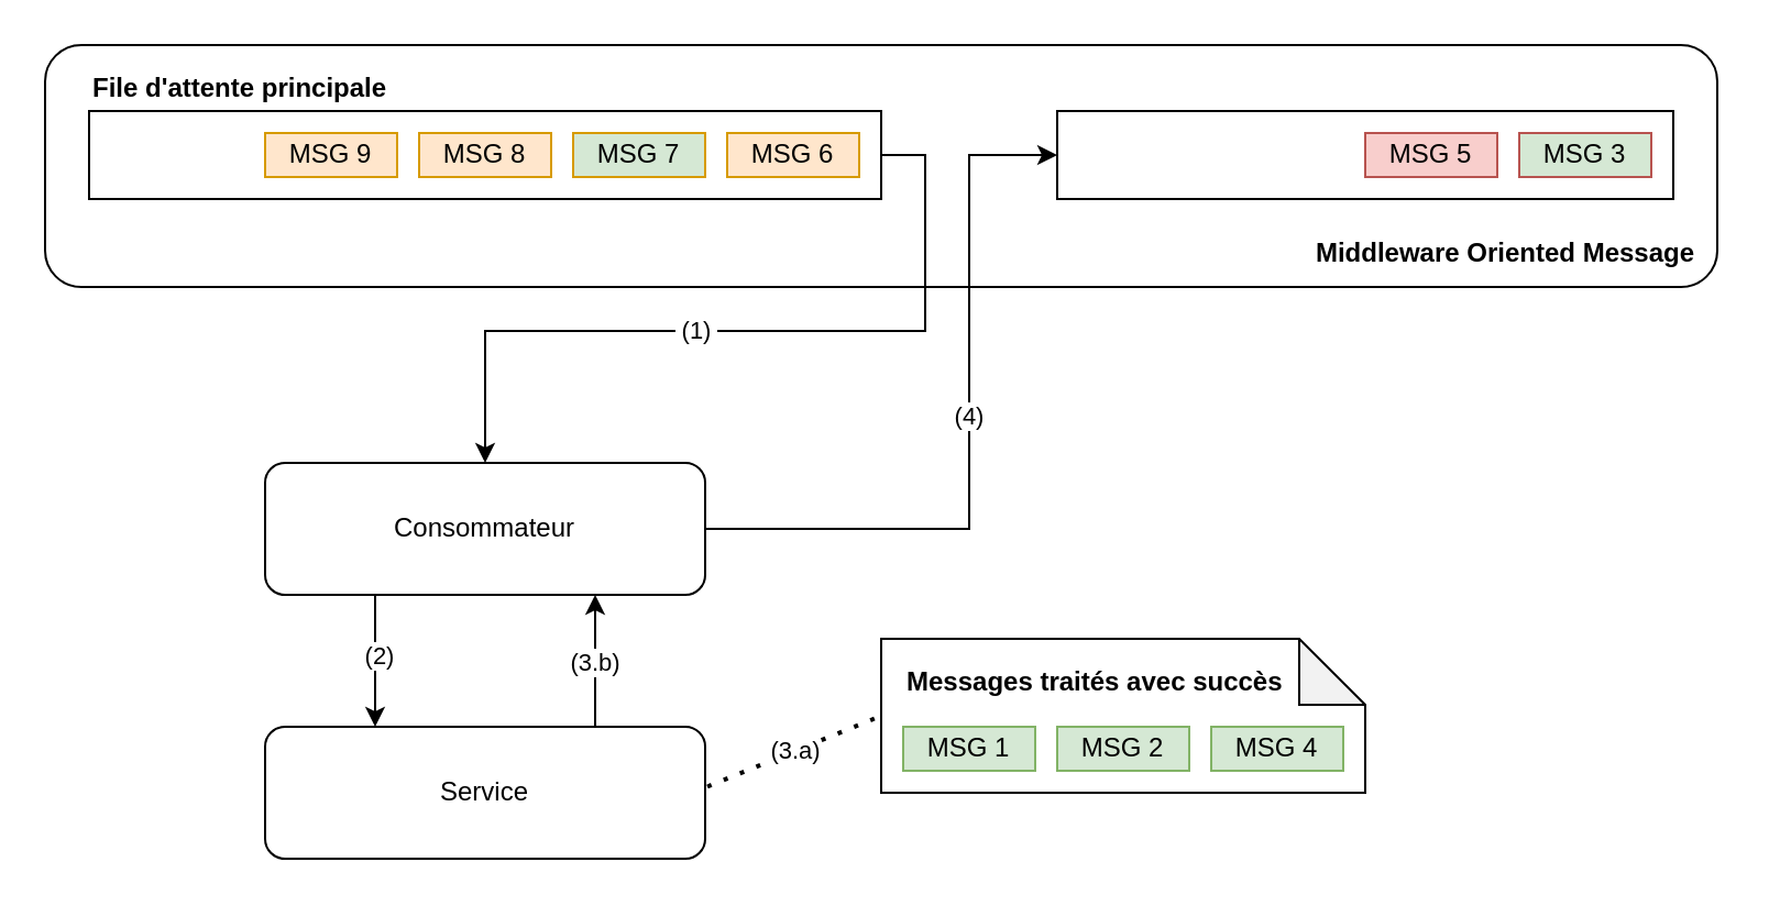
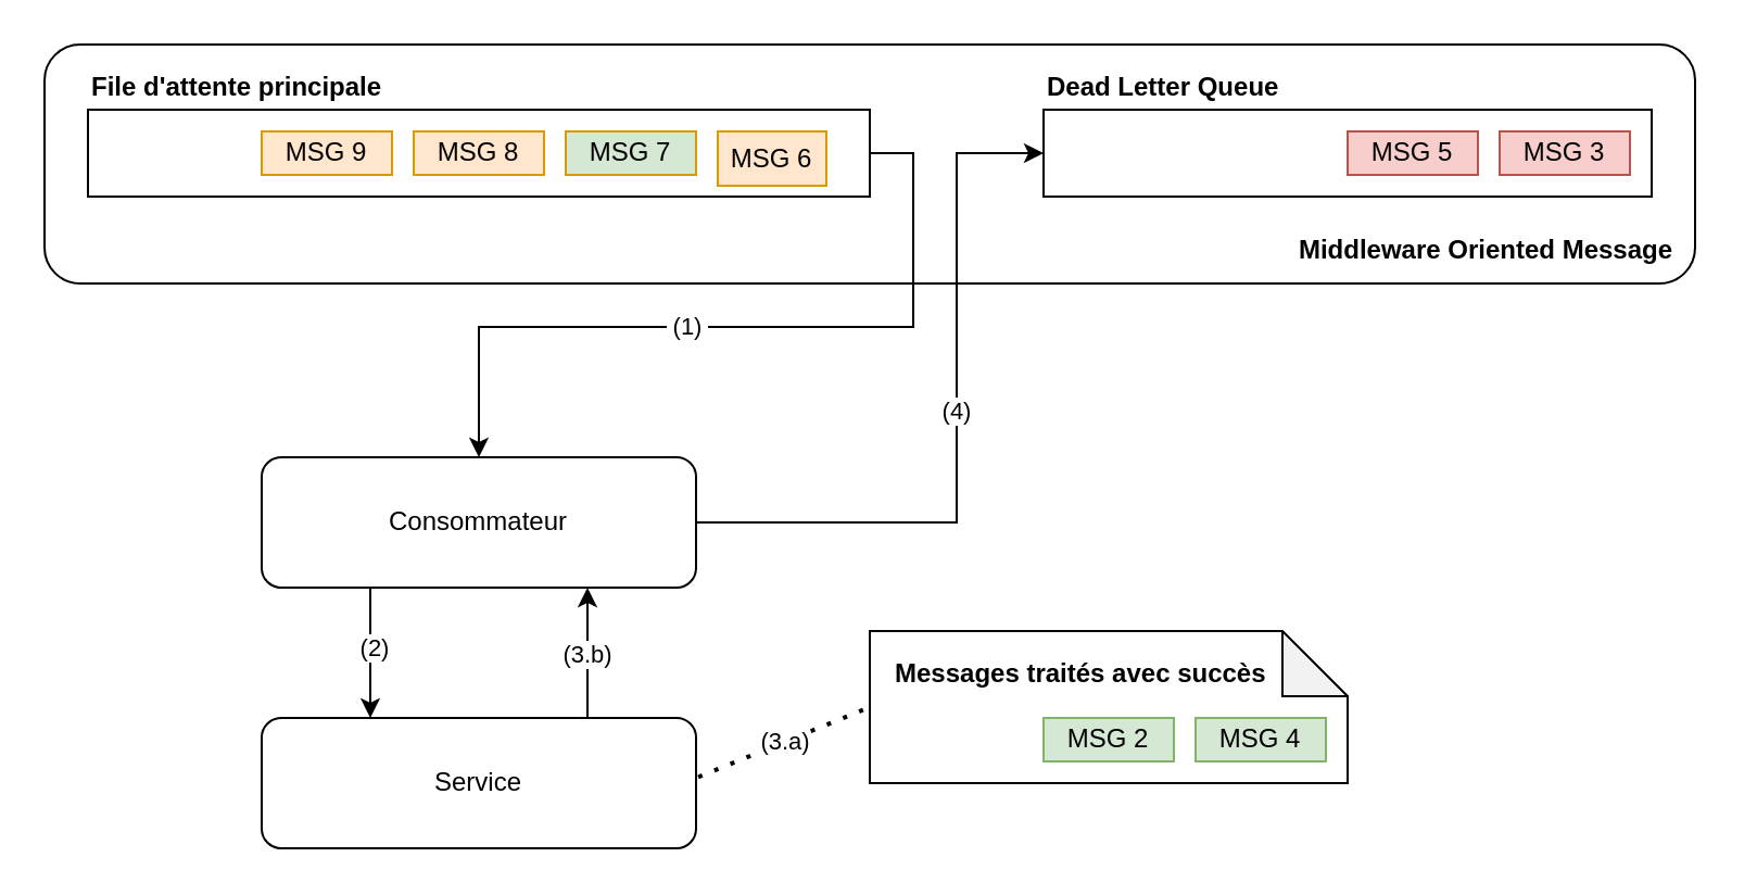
  <mxCell id="0" />
  <mxCell id="1" parent="0" />
  <mxCell id="2" value="" style="rounded=1;whiteSpace=wrap;html=1;" vertex="1" parent="1"><mxGeometry x="20" y="20" width="760" height="110" as="geometry" /></mxCell>
  <mxCell id="3" value="" style="rounded=0;whiteSpace=wrap;html=1;" vertex="1" parent="1"><mxGeometry x="40" y="50" width="360" height="40" as="geometry" /></mxCell>
  <mxCell id="4" value="MSG 7" style="rounded=0;whiteSpace=wrap;html=1;fillColor=#d5e8d4;strokeColor=#d79b00;" vertex="1" parent="1"><mxGeometry x="260" y="60" width="60" height="20" as="geometry" /></mxCell>
- <mxCell id="5" value="MSG 6" style="rounded=0;whiteSpace=wrap;html=1;fillColor=#ffe6cc;strokeColor=#d79b00;" vertex="1" parent="1"><mxGeometry x="330" y="60" width="60" height="20" as="geometry" /></mxCell>
+ <mxCell id="5" value="MSG 6" style="rounded=0;whiteSpace=wrap;html=1;fillColor=#ffe6cc;strokeColor=#d79b00;" vertex="1" parent="1"><mxGeometry x="330" y="60" width="50" height="25" as="geometry" /></mxCell>
  <mxCell id="6" value="MSG 8" style="rounded=0;whiteSpace=wrap;html=1;fillColor=#ffe6cc;strokeColor=#d79b00;" vertex="1" parent="1"><mxGeometry x="190" y="60" width="60" height="20" as="geometry" /></mxCell>
  <mxCell id="7" value="MSG 9" style="rounded=0;whiteSpace=wrap;html=1;fillColor=#ffe6cc;strokeColor=#d79b00;" vertex="1" parent="1"><mxGeometry x="120" y="60" width="60" height="20" as="geometry" /></mxCell>
  <mxCell id="8" value="" style="rounded=0;whiteSpace=wrap;html=1;" vertex="1" parent="1"><mxGeometry x="480" y="50" width="280" height="40" as="geometry" /></mxCell>
  <mxCell id="9" value="Consommateur" style="rounded=1;whiteSpace=wrap;html=1;" vertex="1" parent="1"><mxGeometry x="120" y="210" width="200" height="60" as="geometry" /></mxCell>
  <mxCell id="10" value="Service" style="rounded=1;whiteSpace=wrap;html=1;" vertex="1" parent="1"><mxGeometry x="120" y="330" width="200" height="60" as="geometry" /></mxCell>
  <mxCell id="11" value="" style="shape=note;whiteSpace=wrap;html=1;backgroundOutline=1;darkOpacity=0.05;" vertex="1" parent="1"><mxGeometry x="400" y="290" width="220" height="70" as="geometry" /></mxCell>
  <mxCell id="12" value="" style="endArrow=classic;html=1;rounded=0;exitX=1;exitY=0.5;exitDx=0;exitDy=0;entryX=0.5;entryY=0;entryDx=0;entryDy=0;" edge="1" parent="1" source="3" target="9"><mxGeometry width="50" height="50" relative="1" as="geometry"><mxPoint x="440" y="230" as="sourcePoint" /><mxPoint x="490" y="180" as="targetPoint" /><Array as="points"><mxPoint x="420" y="70" /><mxPoint x="420" y="150" /><mxPoint x="220" y="150" /></Array></mxGeometry></mxCell>
  <mxCell id="13" value="&amp;nbsp;(1)&amp;nbsp;" style="edgeLabel;html=1;align=center;verticalAlign=middle;resizable=0;points=[];" vertex="1" connectable="0" parent="12"><mxGeometry x="0.139" y="-1" relative="1" as="geometry"><mxPoint as="offset" /></mxGeometry></mxCell>
  <mxCell id="14" value="" style="endArrow=classic;html=1;rounded=0;exitX=0.25;exitY=1;exitDx=0;exitDy=0;entryX=0.25;entryY=0;entryDx=0;entryDy=0;" edge="1" parent="1" source="9" target="10"><mxGeometry width="50" height="50" relative="1" as="geometry"><mxPoint x="440" y="230" as="sourcePoint" /><mxPoint x="490" y="180" as="targetPoint" /></mxGeometry></mxCell>
  <mxCell id="15" value="(2)" style="edgeLabel;html=1;align=center;verticalAlign=middle;resizable=0;points=[];" vertex="1" connectable="0" parent="14"><mxGeometry x="-0.1" y="1" relative="1" as="geometry"><mxPoint as="offset" /></mxGeometry></mxCell>
  <mxCell id="16" value="" style="endArrow=classic;html=1;rounded=0;exitX=0.75;exitY=0;exitDx=0;exitDy=0;entryX=0.75;entryY=1;entryDx=0;entryDy=0;" edge="1" parent="1" source="10" target="9"><mxGeometry width="50" height="50" relative="1" as="geometry"><mxPoint x="440" y="230" as="sourcePoint" /><mxPoint x="490" y="180" as="targetPoint" /></mxGeometry></mxCell>
  <mxCell id="17" value="(3.b)" style="edgeLabel;html=1;align=center;verticalAlign=middle;resizable=0;points=[];" vertex="1" connectable="0" parent="16"><mxGeometry y="1" relative="1" as="geometry"><mxPoint as="offset" /></mxGeometry></mxCell>
  <mxCell id="18" value="" style="endArrow=classic;html=1;rounded=0;exitX=1;exitY=0.5;exitDx=0;exitDy=0;entryX=0;entryY=0.5;entryDx=0;entryDy=0;" edge="1" parent="1" source="9" target="8"><mxGeometry width="50" height="50" relative="1" as="geometry"><mxPoint x="440" y="230" as="sourcePoint" /><mxPoint x="490" y="180" as="targetPoint" /><Array as="points"><mxPoint x="440" y="240" /><mxPoint x="440" y="70" /></Array></mxGeometry></mxCell>
  <mxCell id="19" value="(4)" style="edgeLabel;html=1;align=center;verticalAlign=middle;resizable=0;points=[];" vertex="1" connectable="0" parent="18"><mxGeometry x="0.042" y="1" relative="1" as="geometry"><mxPoint as="offset" /></mxGeometry></mxCell>
- <mxCell id="20" value="MSG 1" style="rounded=0;whiteSpace=wrap;html=1;fillColor=#d5e8d4;strokeColor=#82b366;" vertex="1" parent="1"><mxGeometry x="410" y="330" width="60" height="20" as="geometry" /></mxCell>
  <mxCell id="21" value="MSG 2" style="rounded=0;whiteSpace=wrap;html=1;fillColor=#d5e8d4;strokeColor=#82b366;" vertex="1" parent="1"><mxGeometry x="480" y="330" width="60" height="20" as="geometry" /></mxCell>
  <mxCell id="22" value="MSG 4" style="rounded=0;whiteSpace=wrap;html=1;fillColor=#d5e8d4;strokeColor=#82b366;" vertex="1" parent="1"><mxGeometry x="550" y="330" width="60" height="20" as="geometry" /></mxCell>
- <mxCell id="23" value="MSG 3" style="rounded=0;whiteSpace=wrap;html=1;fillColor=#d5e8d4;strokeColor=#b85450;" vertex="1" parent="1"><mxGeometry x="690" y="60" width="60" height="20" as="geometry" /></mxCell>
+ <mxCell id="23" value="MSG 3" style="rounded=0;whiteSpace=wrap;html=1;fillColor=#f8cecc;strokeColor=#b85450;" vertex="1" parent="1"><mxGeometry x="690" y="60" width="60" height="20" as="geometry" /></mxCell>
  <mxCell id="24" value="MSG 5" style="rounded=0;whiteSpace=wrap;html=1;fillColor=#f8cecc;strokeColor=#b85450;" vertex="1" parent="1"><mxGeometry x="620" y="60" width="60" height="20" as="geometry" /></mxCell>
  <mxCell id="25" value="&lt;b&gt;&lt;font style=&quot;font-size: 12px;&quot;&gt;Messages traités avec succès&lt;/font&gt;&lt;/b&gt;" style="text;html=1;align=left;verticalAlign=middle;whiteSpace=wrap;rounded=0;" vertex="1" parent="1"><mxGeometry x="410" y="300" width="180" height="20" as="geometry" /></mxCell>
  <mxCell id="26" value="(3.a)" style="endArrow=none;dashed=1;html=1;dashPattern=1 3;strokeWidth=2;rounded=0;exitX=1.005;exitY=0.454;exitDx=0;exitDy=0;exitPerimeter=0;entryX=0;entryY=0.5;entryDx=0;entryDy=0;entryPerimeter=0;" edge="1" parent="1" source="10" target="11"><mxGeometry width="50" height="50" relative="1" as="geometry"><mxPoint x="430" y="380" as="sourcePoint" /><mxPoint x="480" y="330" as="targetPoint" /></mxGeometry></mxCell>
  <mxCell id="27" value="&lt;b&gt;File d'attente principale&lt;/b&gt;" style="text;html=1;align=left;verticalAlign=middle;whiteSpace=wrap;rounded=0;" vertex="1" parent="1"><mxGeometry x="40" y="30" width="150" height="20" as="geometry" /></mxCell>
+ <mxCell id="28" value="&lt;b&gt;Dead Letter Queue&lt;/b&gt;" style="text;html=1;align=left;verticalAlign=middle;whiteSpace=wrap;rounded=0;" vertex="1" parent="1"><mxGeometry x="480" y="30" width="150" height="20" as="geometry" /></mxCell>
  <mxCell id="29" value="&lt;b&gt;Middleware Oriented Message&lt;/b&gt;" style="text;html=1;align=center;verticalAlign=middle;whiteSpace=wrap;rounded=0;" vertex="1" parent="1"><mxGeometry x="581" y="100" width="206" height="30" as="geometry" /></mxCell>
